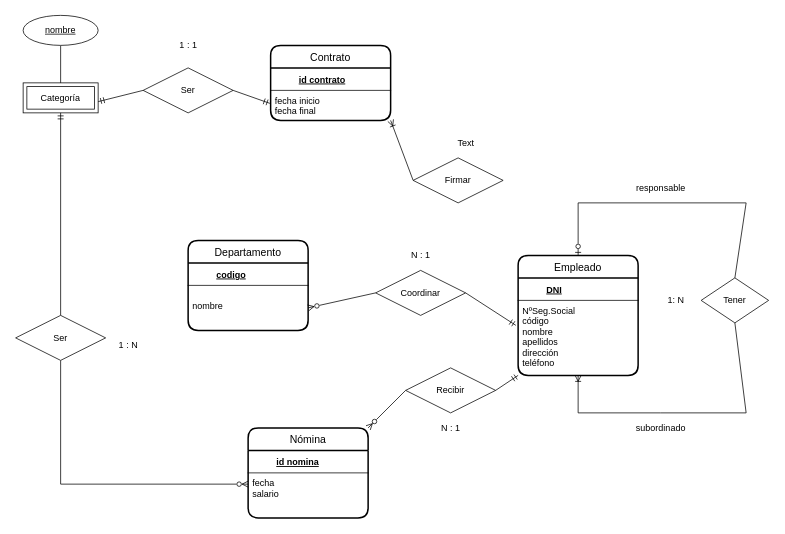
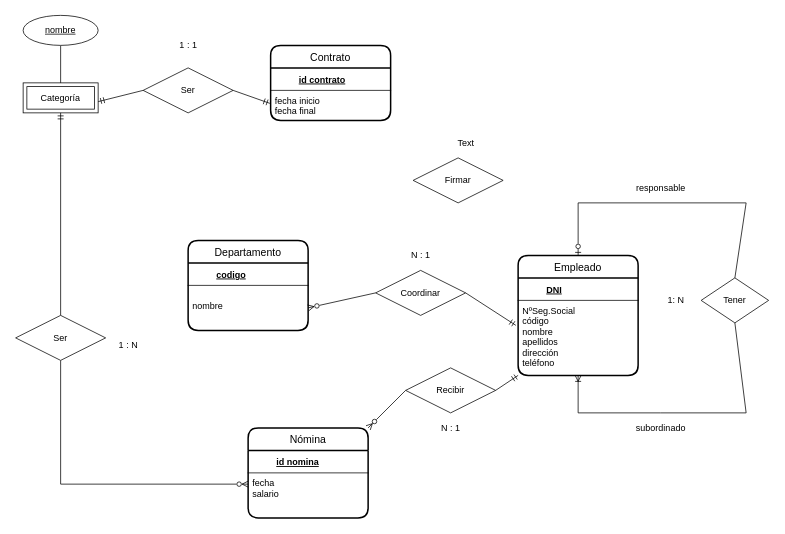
  <mxCell id="0" />
  <mxCell id="1" parent="0" />
  <mxCell id="2" value="Empleado" style="swimlane;childLayout=stackLayout;horizontal=1;startSize=30;horizontalStack=0;rounded=1;fontSize=14;fontStyle=0;strokeWidth=2;resizeParent=0;resizeLast=1;shadow=0;dashed=0;align=center;" vertex="1" parent="1"><mxGeometry x="690" y="340" width="160" height="160" as="geometry" /></mxCell>
  <mxCell id="3" value="" style="shape=table;startSize=0;container=1;collapsible=1;childLayout=tableLayout;fixedRows=1;rowLines=0;fontStyle=0;align=center;resizeLast=1;strokeColor=none;fillColor=none;collapsible=0;" vertex="1" parent="2"><mxGeometry y="30" width="160" height="30" as="geometry" /></mxCell>
  <mxCell id="4" value="" style="shape=tableRow;horizontal=0;startSize=0;swimlaneHead=0;swimlaneBody=0;fillColor=none;collapsible=0;dropTarget=0;points=[[0,0.5],[1,0.5]];portConstraint=eastwest;top=0;left=0;right=0;bottom=1;" vertex="1" parent="3"><mxGeometry width="160" height="30" as="geometry" /></mxCell>
  <mxCell id="5" value="" style="shape=partialRectangle;connectable=0;fillColor=none;top=0;left=0;bottom=0;right=0;fontStyle=1;overflow=hidden;" vertex="1" parent="4"><mxGeometry width="30" height="30" as="geometry"><mxRectangle width="30" height="30" as="alternateBounds" /></mxGeometry></mxCell>
  <mxCell id="6" value="DNI" style="shape=partialRectangle;connectable=0;fillColor=none;top=0;left=0;bottom=0;right=0;align=left;spacingLeft=6;fontStyle=5;overflow=hidden;" vertex="1" parent="4"><mxGeometry x="30" width="130" height="30" as="geometry"><mxRectangle width="130" height="30" as="alternateBounds" /></mxGeometry></mxCell>
  <mxCell id="7" value="NºSeg.Social&#10;código&#10;nombre&#10;apellidos&#10;dirección&#10;teléfono&#10;" style="align=left;strokeColor=none;fillColor=none;spacingLeft=4;fontSize=12;verticalAlign=top;resizable=0;rotatable=0;part=1;" vertex="1" parent="2"><mxGeometry y="60" width="160" height="100" as="geometry" /></mxCell>
  <mxCell id="8" value="Departamento" style="swimlane;childLayout=stackLayout;horizontal=1;startSize=30;horizontalStack=0;rounded=1;fontSize=14;fontStyle=0;strokeWidth=2;resizeParent=0;resizeLast=1;shadow=0;dashed=0;align=center;" vertex="1" parent="1"><mxGeometry x="250" y="320" width="160" height="120" as="geometry" /></mxCell>
  <mxCell id="9" value="" style="shape=table;startSize=0;container=1;collapsible=1;childLayout=tableLayout;fixedRows=1;rowLines=0;fontStyle=0;align=center;resizeLast=1;strokeColor=none;fillColor=none;collapsible=0;" vertex="1" parent="8"><mxGeometry y="30" width="160" height="30" as="geometry" /></mxCell>
  <mxCell id="10" value="" style="shape=tableRow;horizontal=0;startSize=0;swimlaneHead=0;swimlaneBody=0;fillColor=none;collapsible=0;dropTarget=0;points=[[0,0.5],[1,0.5]];portConstraint=eastwest;top=0;left=0;right=0;bottom=1;" vertex="1" parent="9"><mxGeometry width="160" height="30" as="geometry" /></mxCell>
  <mxCell id="11" value="" style="shape=partialRectangle;connectable=0;fillColor=none;top=0;left=0;bottom=0;right=0;fontStyle=1;overflow=hidden;" vertex="1" parent="10"><mxGeometry width="30" height="30" as="geometry"><mxRectangle width="30" height="30" as="alternateBounds" /></mxGeometry></mxCell>
  <mxCell id="12" value="codigo" style="shape=partialRectangle;connectable=0;fillColor=none;top=0;left=0;bottom=0;right=0;align=left;spacingLeft=6;fontStyle=5;overflow=hidden;" vertex="1" parent="10"><mxGeometry x="30" width="130" height="30" as="geometry"><mxRectangle width="130" height="30" as="alternateBounds" /></mxGeometry></mxCell>
  <mxCell id="13" value="&#10;nombre&#10;" style="align=left;strokeColor=none;fillColor=none;spacingLeft=4;fontSize=12;verticalAlign=top;resizable=0;rotatable=0;part=1;" vertex="1" parent="8"><mxGeometry y="60" width="160" height="60" as="geometry" /></mxCell>
  <mxCell id="14" value="Contrato" style="swimlane;childLayout=stackLayout;horizontal=1;startSize=30;horizontalStack=0;rounded=1;fontSize=14;fontStyle=0;strokeWidth=2;resizeParent=0;resizeLast=1;shadow=0;dashed=0;align=center;" vertex="1" parent="1"><mxGeometry x="360" y="60" width="160" height="100" as="geometry" /></mxCell>
  <mxCell id="15" value="" style="shape=table;startSize=0;container=1;collapsible=1;childLayout=tableLayout;fixedRows=1;rowLines=0;fontStyle=0;align=center;resizeLast=1;strokeColor=none;fillColor=none;collapsible=0;" vertex="1" parent="14"><mxGeometry y="30" width="160" height="30" as="geometry" /></mxCell>
  <mxCell id="16" value="" style="shape=tableRow;horizontal=0;startSize=0;swimlaneHead=0;swimlaneBody=0;fillColor=none;collapsible=0;dropTarget=0;points=[[0,0.5],[1,0.5]];portConstraint=eastwest;top=0;left=0;right=0;bottom=1;" vertex="1" parent="15"><mxGeometry width="160" height="30" as="geometry" /></mxCell>
  <mxCell id="17" value="" style="shape=partialRectangle;connectable=0;fillColor=none;top=0;left=0;bottom=0;right=0;fontStyle=1;overflow=hidden;" vertex="1" parent="16"><mxGeometry width="30" height="30" as="geometry"><mxRectangle width="30" height="30" as="alternateBounds" /></mxGeometry></mxCell>
  <mxCell id="18" value="id contrato" style="shape=partialRectangle;connectable=0;fillColor=none;top=0;left=0;bottom=0;right=0;align=left;spacingLeft=6;fontStyle=5;overflow=hidden;" vertex="1" parent="16"><mxGeometry x="30" width="130" height="30" as="geometry"><mxRectangle width="130" height="30" as="alternateBounds" /></mxGeometry></mxCell>
  <mxCell id="19" value="fecha inicio&#10;fecha final" style="align=left;strokeColor=none;fillColor=none;spacingLeft=4;fontSize=12;verticalAlign=top;resizable=0;rotatable=0;part=1;" vertex="1" parent="14"><mxGeometry y="60" width="160" height="40" as="geometry" /></mxCell>
  <mxCell id="20" value="Nómina" style="swimlane;childLayout=stackLayout;horizontal=1;startSize=30;horizontalStack=0;rounded=1;fontSize=14;fontStyle=0;strokeWidth=2;resizeParent=0;resizeLast=1;shadow=0;dashed=0;align=center;" vertex="1" parent="1"><mxGeometry x="330" y="570" width="160" height="120" as="geometry" /></mxCell>
  <mxCell id="21" value="" style="shape=table;startSize=0;container=1;collapsible=1;childLayout=tableLayout;fixedRows=1;rowLines=0;fontStyle=0;align=center;resizeLast=1;strokeColor=none;fillColor=none;collapsible=0;" vertex="1" parent="20"><mxGeometry y="30" width="160" height="30" as="geometry" /></mxCell>
  <mxCell id="22" value="" style="shape=tableRow;horizontal=0;startSize=0;swimlaneHead=0;swimlaneBody=0;fillColor=none;collapsible=0;dropTarget=0;points=[[0,0.5],[1,0.5]];portConstraint=eastwest;top=0;left=0;right=0;bottom=1;" vertex="1" parent="21"><mxGeometry width="160" height="30" as="geometry" /></mxCell>
  <mxCell id="23" value="" style="shape=partialRectangle;connectable=0;fillColor=none;top=0;left=0;bottom=0;right=0;fontStyle=1;overflow=hidden;" vertex="1" parent="22"><mxGeometry width="30" height="30" as="geometry"><mxRectangle width="30" height="30" as="alternateBounds" /></mxGeometry></mxCell>
  <mxCell id="24" value="id nomina" style="shape=partialRectangle;connectable=0;fillColor=none;top=0;left=0;bottom=0;right=0;align=left;spacingLeft=6;fontStyle=5;overflow=hidden;" vertex="1" parent="22"><mxGeometry x="30" width="130" height="30" as="geometry"><mxRectangle width="130" height="30" as="alternateBounds" /></mxGeometry></mxCell>
  <mxCell id="25" value="fecha&#10;salario&#10;" style="align=left;strokeColor=none;fillColor=none;spacingLeft=4;fontSize=12;verticalAlign=top;resizable=0;rotatable=0;part=1;" vertex="1" parent="20"><mxGeometry y="60" width="160" height="60" as="geometry" /></mxCell>
  <mxCell id="26" value="Tener" style="shape=rhombus;perimeter=rhombusPerimeter;whiteSpace=wrap;html=1;align=center;" vertex="1" parent="1"><mxGeometry x="934" y="370" width="90" height="60" as="geometry" /></mxCell>
  <mxCell id="27" value="" style="endArrow=ERoneToMany;html=1;rounded=0;exitX=0.5;exitY=1;exitDx=0;exitDy=0;entryX=0.5;entryY=1;entryDx=0;entryDy=0;endFill=0;" edge="1" parent="1" source="26" target="7"><mxGeometry relative="1" as="geometry"><mxPoint x="1070" y="630" as="sourcePoint" /><mxPoint x="760" y="550" as="targetPoint" /><Array as="points"><mxPoint x="994" y="550" /><mxPoint x="880" y="550" /><mxPoint x="770" y="550" /></Array></mxGeometry></mxCell>
  <mxCell id="28" value="subordinado" style="text;html=1;align=center;verticalAlign=middle;resizable=0;points=[];autosize=1;strokeColor=none;fillColor=none;" vertex="1" parent="1"><mxGeometry x="840" y="560" width="80" height="20" as="geometry" /></mxCell>
  <mxCell id="29" value="" style="endArrow=ERzeroToOne;html=1;rounded=0;exitX=0.5;exitY=0;exitDx=0;exitDy=0;entryX=0.5;entryY=0;entryDx=0;entryDy=0;endFill=0;" edge="1" parent="1" source="26" target="2"><mxGeometry relative="1" as="geometry"><mxPoint x="1070" y="330" as="sourcePoint" /><mxPoint x="1230" y="330" as="targetPoint" /><Array as="points"><mxPoint x="994" y="270" /><mxPoint x="770" y="270" /></Array></mxGeometry></mxCell>
  <mxCell id="30" value="responsable" style="text;html=1;align=center;verticalAlign=middle;resizable=0;points=[];autosize=1;strokeColor=none;fillColor=none;" vertex="1" parent="1"><mxGeometry x="840" y="240" width="80" height="20" as="geometry" /></mxCell>
  <mxCell id="31" value="1: N" style="text;html=1;align=center;verticalAlign=middle;resizable=0;points=[];autosize=1;strokeColor=none;fillColor=none;" vertex="1" parent="1"><mxGeometry x="880" y="390" width="40" height="20" as="geometry" /></mxCell>
  <mxCell id="32" value="Coordinar" style="shape=rhombus;perimeter=rhombusPerimeter;whiteSpace=wrap;html=1;align=center;" vertex="1" parent="1"><mxGeometry x="500" y="360" width="120" height="60" as="geometry" /></mxCell>
  <mxCell id="33" value="" style="endArrow=ERmandOne;html=1;rounded=0;entryX=-0.019;entryY=0.333;entryDx=0;entryDy=0;entryPerimeter=0;exitX=1;exitY=0.5;exitDx=0;exitDy=0;endFill=0;" edge="1" parent="1" source="32" target="7"><mxGeometry relative="1" as="geometry"><mxPoint x="460" y="330" as="sourcePoint" /><mxPoint x="620" y="330" as="targetPoint" /></mxGeometry></mxCell>
  <mxCell id="34" value="" style="endArrow=none;html=1;rounded=0;exitX=1;exitY=0.5;exitDx=0;exitDy=0;entryX=0;entryY=0.5;entryDx=0;entryDy=0;startArrow=ERzeroToMany;startFill=0;" edge="1" parent="1" source="13" target="32"><mxGeometry relative="1" as="geometry"><mxPoint x="420" y="470" as="sourcePoint" /><mxPoint x="490" y="370" as="targetPoint" /></mxGeometry></mxCell>
  <mxCell id="35" value="Recibir" style="shape=rhombus;perimeter=rhombusPerimeter;whiteSpace=wrap;html=1;align=center;" vertex="1" parent="1"><mxGeometry x="540" y="490" width="120" height="60" as="geometry" /></mxCell>
  <mxCell id="36" value="" style="endArrow=ERmandOne;html=1;rounded=0;entryX=0;entryY=1;entryDx=0;entryDy=0;exitX=1;exitY=0.5;exitDx=0;exitDy=0;endFill=0;" edge="1" parent="1" source="35" target="7"><mxGeometry relative="1" as="geometry"><mxPoint x="700" y="629.5" as="sourcePoint" /><mxPoint x="860" y="629.5" as="targetPoint" /></mxGeometry></mxCell>
  <mxCell id="37" value="" style="endArrow=none;html=1;rounded=0;exitX=1;exitY=0;exitDx=0;exitDy=0;entryX=0;entryY=0.5;entryDx=0;entryDy=0;startArrow=ERzeroToMany;startFill=0;" edge="1" parent="1" source="20" target="35"><mxGeometry relative="1" as="geometry"><mxPoint x="520" y="600" as="sourcePoint" /><mxPoint x="680" y="600" as="targetPoint" /></mxGeometry></mxCell>
  <mxCell id="38" value="Firmar" style="shape=rhombus;perimeter=rhombusPerimeter;whiteSpace=wrap;html=1;align=center;" vertex="1" parent="1"><mxGeometry x="550" y="210" width="120" height="60" as="geometry" /></mxCell>
- <mxCell id="39" value="" style="endArrow=none;html=1;rounded=0;exitX=1;exitY=1;exitDx=0;exitDy=0;entryX=0;entryY=0.5;entryDx=0;entryDy=0;startArrow=ERoneToMany;startFill=0;" edge="1" parent="1" source="19" target="38"><mxGeometry relative="1" as="geometry"><mxPoint y="119.5" as="sourcePoint" x="580" /><mxPoint x="740" y="119.5" as="targetPoint" /></mxGeometry></mxCell>
  <mxCell id="40" value="N : 1" style="text;html=1;align=center;verticalAlign=middle;resizable=0;points=[];autosize=1;strokeColor=none;fillColor=none;" vertex="1" parent="1"><mxGeometry y="560" width="40" height="20" as="geometry" x="580" /></mxCell>
  <mxCell id="41" value="N : 1" style="text;html=1;align=center;verticalAlign=middle;resizable=0;points=[];autosize=1;strokeColor=none;fillColor=none;" vertex="1" parent="1"><mxGeometry x="540" y="330" width="40" height="20" as="geometry" /></mxCell>
  <mxCell id="42" value="Ser" style="shape=rhombus;perimeter=rhombusPerimeter;whiteSpace=wrap;html=1;align=center;" vertex="1" parent="1"><mxGeometry x="190" y="90" width="120" height="60" as="geometry" /></mxCell>
  <mxCell id="43" value="" style="endArrow=none;html=1;rounded=0;exitX=1;exitY=0.5;exitDx=0;exitDy=0;entryX=0;entryY=0.5;entryDx=0;entryDy=0;startArrow=ERmandOne;startFill=0;" edge="1" parent="1" target="42"><mxGeometry relative="1" as="geometry"><mxPoint x="130" y="135" as="sourcePoint" /><mxPoint x="310" y="179" as="targetPoint" /></mxGeometry></mxCell>
  <mxCell id="44" value="" style="endArrow=ERmandOne;html=1;rounded=0;entryX=-0.006;entryY=0.433;entryDx=0;entryDy=0;entryPerimeter=0;exitX=1;exitY=0.5;exitDx=0;exitDy=0;endFill=0;" edge="1" parent="1" source="42" target="19"><mxGeometry relative="1" as="geometry"><mxPoint x="140" y="230" as="sourcePoint" /><mxPoint x="300" y="230" as="targetPoint" /></mxGeometry></mxCell>
  <mxCell id="45" value="Categoría" style="shape=ext;margin=3;double=1;whiteSpace=wrap;html=1;align=center;" vertex="1" parent="1"><mxGeometry x="30" y="110" width="100" height="40" as="geometry" /></mxCell>
  <mxCell id="46" value="" style="endArrow=none;html=1;rounded=0;exitX=0.5;exitY=0;exitDx=0;exitDy=0;entryX=0.5;entryY=1;entryDx=0;entryDy=0;" edge="1" parent="1" source="45" target="47"><mxGeometry relative="1" as="geometry"><mxPoint x="190" y="390" as="sourcePoint" /><mxPoint x="80" y="40" as="targetPoint" /></mxGeometry></mxCell>
  <mxCell id="47" value="nombre" style="ellipse;whiteSpace=wrap;html=1;align=center;fontStyle=4;" vertex="1" parent="1"><mxGeometry x="30" y="20" width="100" height="40" as="geometry" /></mxCell>
  <mxCell id="48" style="edgeStyle=orthogonalEdgeStyle;rounded=0;orthogonalLoop=1;jettySize=auto;html=1;exitX=0.5;exitY=0;exitDx=0;exitDy=0;entryX=0.5;entryY=1;entryDx=0;entryDy=0;startArrow=none;startFill=0;endArrow=ERmandOne;endFill=0;" edge="1" parent="1" source="50" target="45"><mxGeometry relative="1" as="geometry" /></mxCell>
  <mxCell id="49" style="edgeStyle=orthogonalEdgeStyle;rounded=0;orthogonalLoop=1;jettySize=auto;html=1;exitX=0.5;exitY=1;exitDx=0;exitDy=0;entryX=0;entryY=0.25;entryDx=0;entryDy=0;startArrow=none;startFill=0;endArrow=ERzeroToMany;endFill=0;" edge="1" parent="1" source="50" target="25"><mxGeometry relative="1" as="geometry" /></mxCell>
  <mxCell id="50" value="Ser" style="shape=rhombus;perimeter=rhombusPerimeter;whiteSpace=wrap;html=1;align=center;" vertex="1" parent="1"><mxGeometry x="20" y="420" width="120" height="60" as="geometry" /></mxCell>
  <mxCell id="51" value="1 : N" style="text;html=1;align=center;verticalAlign=middle;resizable=0;points=[];autosize=1;strokeColor=none;fillColor=none;" vertex="1" parent="1"><mxGeometry x="150" y="450" width="40" height="20" as="geometry" /></mxCell>
  <mxCell id="52" value="1 : 1" style="text;html=1;align=center;verticalAlign=middle;resizable=0;points=[];autosize=1;strokeColor=none;fillColor=none;" vertex="1" parent="1"><mxGeometry x="230" y="50" width="40" height="20" as="geometry" /></mxCell>
  <mxCell id="53" value="Text" style="text;html=1;align=center;verticalAlign=middle;resizable=0;points=[];autosize=1;strokeColor=none;fillColor=none;" vertex="1" parent="1"><mxGeometry x="600" y="180" width="40" height="20" as="geometry" /></mxCell>
